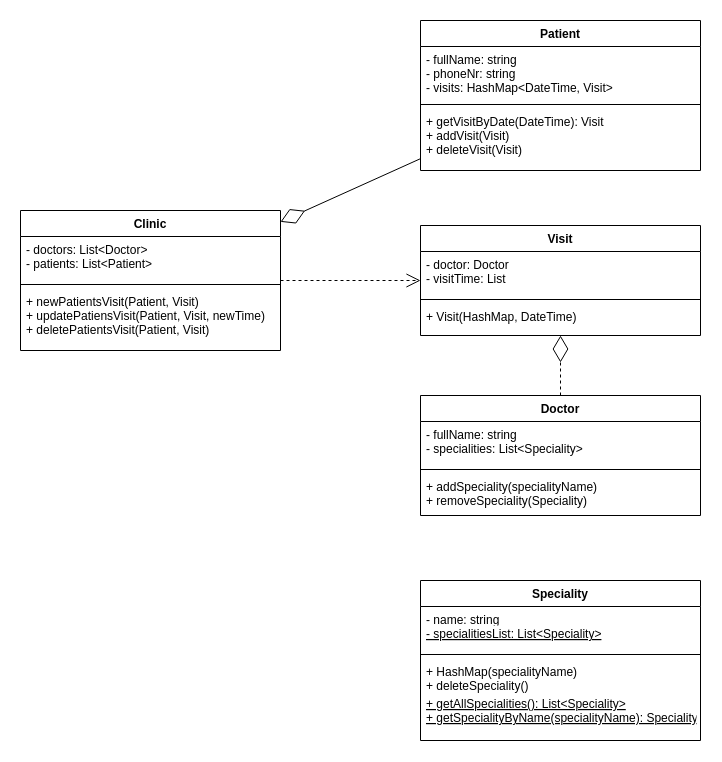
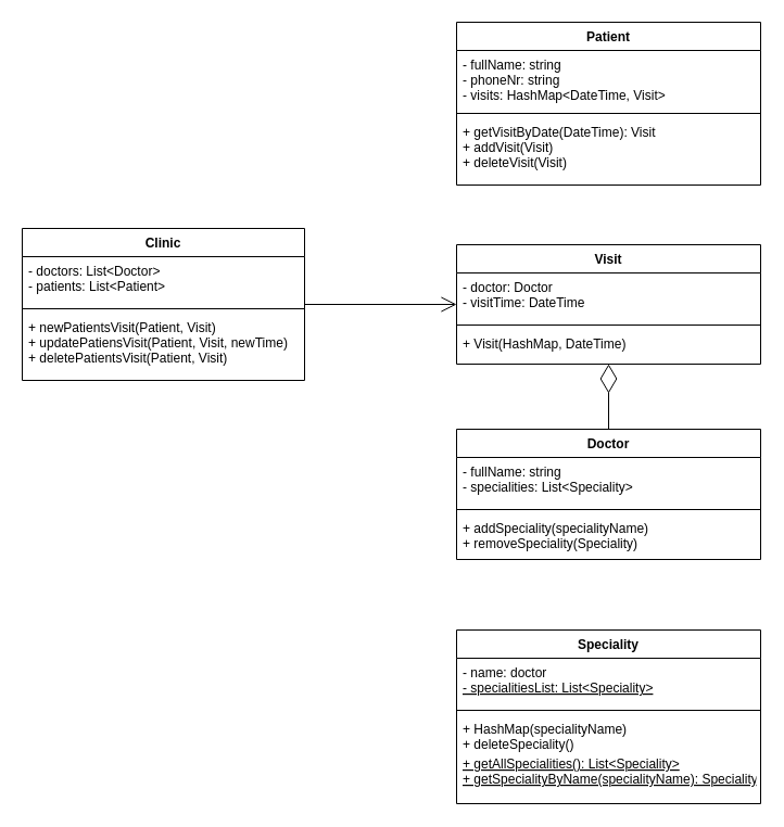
  <mxCell id="0" />
  <mxCell id="1" parent="0" />
  <mxCell id="2" value="Сlinic" style="swimlane;fontStyle=1;align=center;verticalAlign=top;childLayout=stackLayout;horizontal=1;startSize=26;horizontalStack=0;resizeParent=1;resizeParentMax=0;resizeLast=0;collapsible=1;marginBottom=0;" vertex="1" parent="1"><mxGeometry x="20" y="210" width="260" height="140" as="geometry" /></mxCell>
  <mxCell id="3" value="- doctors: List&lt;Doctor&gt;&#10;- patients: List&lt;Patient&gt;" style="text;strokeColor=none;fillColor=none;align=left;verticalAlign=top;spacingLeft=4;spacingRight=4;overflow=hidden;rotatable=0;points=[[0,0.5],[1,0.5]];portConstraint=eastwest;" vertex="1" parent="2"><mxGeometry y="26" width="260" height="44" as="geometry" /></mxCell>
  <mxCell id="4" value="" style="line;strokeWidth=1;fillColor=none;align=left;verticalAlign=middle;spacingTop=-1;spacingLeft=3;spacingRight=3;rotatable=0;labelPosition=right;points=[];portConstraint=eastwest;strokeColor=inherit;" vertex="1" parent="2"><mxGeometry y="70" width="260" height="8" as="geometry" /></mxCell>
  <mxCell id="5" value="+ newPatientsVisit(Patient, Visit)&#10;+ updatePatiensVisit(Patient, Visit, newTime)&#10;+ deletePatientsVisit(Patient, Visit)" style="text;strokeColor=none;fillColor=none;align=left;verticalAlign=top;spacingLeft=4;spacingRight=4;overflow=hidden;rotatable=0;points=[[0,0.5],[1,0.5]];portConstraint=eastwest;" vertex="1" parent="2"><mxGeometry y="78" width="260" height="62" as="geometry" /></mxCell>
  <mxCell id="6" value="Doctor" style="swimlane;fontStyle=1;align=center;verticalAlign=top;childLayout=stackLayout;horizontal=1;startSize=26;horizontalStack=0;resizeParent=1;resizeParentMax=0;resizeLast=0;collapsible=1;marginBottom=0;" vertex="1" parent="1"><mxGeometry x="420" y="395" width="280" height="120" as="geometry" /></mxCell>
  <mxCell id="7" value="- fullName: string&#10;- specialities: List&lt;Speciality&gt;" style="text;strokeColor=none;fillColor=none;align=left;verticalAlign=top;spacingLeft=4;spacingRight=4;overflow=hidden;rotatable=0;points=[[0,0.5],[1,0.5]];portConstraint=eastwest;" vertex="1" parent="6"><mxGeometry y="26" width="280" height="44" as="geometry" /></mxCell>
  <mxCell id="8" value="" style="line;strokeWidth=1;fillColor=none;align=left;verticalAlign=middle;spacingTop=-1;spacingLeft=3;spacingRight=3;rotatable=0;labelPosition=right;points=[];portConstraint=eastwest;strokeColor=inherit;" vertex="1" parent="6"><mxGeometry y="70" width="280" height="8" as="geometry" /></mxCell>
  <mxCell id="9" value="+ addSpeciality(specialityName)&#10;+ removeSpeciality(Speciality)" style="text;strokeColor=none;fillColor=none;align=left;verticalAlign=top;spacingLeft=4;spacingRight=4;overflow=hidden;rotatable=0;points=[[0,0.5],[1,0.5]];portConstraint=eastwest;" vertex="1" parent="6"><mxGeometry y="78" width="280" height="42" as="geometry" /></mxCell>
  <mxCell id="10" value="Patient" style="swimlane;fontStyle=1;align=center;verticalAlign=top;childLayout=stackLayout;horizontal=1;startSize=26;horizontalStack=0;resizeParent=1;resizeParentMax=0;resizeLast=0;collapsible=1;marginBottom=0;" vertex="1" parent="1"><mxGeometry x="420" y="20" width="280" height="150" as="geometry" /></mxCell>
  <mxCell id="11" value="- fullName: string&#10;- phoneNr: string&#10;- visits: HashMap&lt;DateTime, Visit&gt;" style="text;strokeColor=none;fillColor=none;align=left;verticalAlign=top;spacingLeft=4;spacingRight=4;overflow=hidden;rotatable=0;points=[[0,0.5],[1,0.5]];portConstraint=eastwest;" vertex="1" parent="10"><mxGeometry y="26" width="280" height="54" as="geometry" /></mxCell>
  <mxCell id="12" value="" style="line;strokeWidth=1;fillColor=none;align=left;verticalAlign=middle;spacingTop=-1;spacingLeft=3;spacingRight=3;rotatable=0;labelPosition=right;points=[];portConstraint=eastwest;strokeColor=inherit;" vertex="1" parent="10"><mxGeometry y="80" width="280" height="8" as="geometry" /></mxCell>
  <mxCell id="13" value="+ getVisitByDate(DateTime): Visit&#10;+ addVisit(Visit)&#10;+ deleteVisit(Visit)" style="text;strokeColor=none;fillColor=none;align=left;verticalAlign=top;spacingLeft=4;spacingRight=4;overflow=hidden;rotatable=0;points=[[0,0.5],[1,0.5]];portConstraint=eastwest;" vertex="1" parent="10"><mxGeometry y="88" width="280" height="62" as="geometry" /></mxCell>
  <mxCell id="14" value="Visit&#10;    " style="swimlane;fontStyle=1;align=center;verticalAlign=top;childLayout=stackLayout;horizontal=1;startSize=26;horizontalStack=0;resizeParent=1;resizeParentMax=0;resizeLast=0;collapsible=1;marginBottom=0;" vertex="1" parent="1"><mxGeometry x="420" y="225" width="280" height="110" as="geometry" /></mxCell>
- <mxCell id="15" value="- doctor: Doctor&#10;- visitTime: List" style="text;strokeColor=none;fillColor=none;align=left;verticalAlign=top;spacingLeft=4;spacingRight=4;overflow=hidden;rotatable=0;points=[[0,0.5],[1,0.5]];portConstraint=eastwest;" vertex="1" parent="14"><mxGeometry y="26" width="280" height="44" as="geometry" /></mxCell>
+ <mxCell id="15" value="- doctor: Doctor&#10;- visitTime: DateTime" style="text;strokeColor=none;fillColor=none;align=left;verticalAlign=top;spacingLeft=4;spacingRight=4;overflow=hidden;rotatable=0;points=[[0,0.5],[1,0.5]];portConstraint=eastwest;" vertex="1" parent="14"><mxGeometry y="26" width="280" height="44" as="geometry" /></mxCell>
  <mxCell id="16" value="" style="line;strokeWidth=1;fillColor=none;align=left;verticalAlign=middle;spacingTop=-1;spacingLeft=3;spacingRight=3;rotatable=0;labelPosition=right;points=[];portConstraint=eastwest;strokeColor=inherit;" vertex="1" parent="14"><mxGeometry y="70" width="280" height="8" as="geometry" /></mxCell>
  <mxCell id="17" value="+ Visit(HashMap, DateTime)" style="text;strokeColor=none;fillColor=none;align=left;verticalAlign=top;spacingLeft=4;spacingRight=4;overflow=hidden;rotatable=0;points=[[0,0.5],[1,0.5]];portConstraint=eastwest;" vertex="1" parent="14"><mxGeometry y="78" width="280" height="32" as="geometry" /></mxCell>
  <mxCell id="18" value="Speciality" style="swimlane;fontStyle=1;align=center;verticalAlign=top;childLayout=stackLayout;horizontal=1;startSize=26;horizontalStack=0;resizeParent=1;resizeParentMax=0;resizeLast=0;collapsible=1;marginBottom=0;" vertex="1" parent="1"><mxGeometry x="420" y="580" width="280" height="160" as="geometry" /></mxCell>
- <mxCell id="19" value="- name: string" style="text;strokeColor=none;fillColor=none;align=left;verticalAlign=top;spacingLeft=4;spacingRight=4;overflow=hidden;rotatable=0;points=[[0,0.5],[1,0.5]];portConstraint=eastwest;fontStyle=0" vertex="1" parent="18"><mxGeometry y="26" width="280" height="14" as="geometry" /></mxCell>
+ <mxCell id="19" value="- name: doctor" style="text;strokeColor=none;fillColor=none;align=left;verticalAlign=top;spacingLeft=4;spacingRight=4;overflow=hidden;rotatable=0;points=[[0,0.5],[1,0.5]];portConstraint=eastwest;fontStyle=0" vertex="1" parent="18"><mxGeometry y="26" width="280" height="14" as="geometry" /></mxCell>
  <mxCell id="20" value="- specialitiesList: List&lt;Speciality&gt;" style="text;strokeColor=none;fillColor=none;align=left;verticalAlign=top;spacingLeft=4;spacingRight=4;overflow=hidden;rotatable=0;points=[[0,0.5],[1,0.5]];portConstraint=eastwest;fontStyle=4" vertex="1" parent="18"><mxGeometry y="40" width="280" height="30" as="geometry" /></mxCell>
  <mxCell id="21" value="" style="line;strokeWidth=1;fillColor=none;align=left;verticalAlign=middle;spacingTop=-1;spacingLeft=3;spacingRight=3;rotatable=0;labelPosition=right;points=[];portConstraint=eastwest;strokeColor=inherit;" vertex="1" parent="18"><mxGeometry y="70" width="280" height="8" as="geometry" /></mxCell>
  <mxCell id="22" value="+ HashMap(specialityName)&#10;+ deleteSpeciality()" style="text;strokeColor=none;fillColor=none;align=left;verticalAlign=top;spacingLeft=4;spacingRight=4;overflow=hidden;rotatable=0;points=[[0,0.5],[1,0.5]];portConstraint=eastwest;fontStyle=0" vertex="1" parent="18"><mxGeometry y="78" width="280" height="32" as="geometry" /></mxCell>
  <mxCell id="23" value="+ getAllSpecialities(): List&lt;Speciality&gt;&#10;+ getSpecialityByName(specialityName): Speciality" style="text;strokeColor=none;fillColor=none;align=left;verticalAlign=top;spacingLeft=4;spacingRight=4;overflow=hidden;rotatable=0;points=[[0,0.5],[1,0.5]];portConstraint=eastwest;fontStyle=4" vertex="1" parent="18"><mxGeometry y="110" width="280" height="50" as="geometry" /></mxCell>
- <mxCell id="24" value="" style="endArrow=diamondThin;endFill=0;endSize=24;html=1;rounded=0;" edge="1" parent="1" source="10" target="2"><mxGeometry width="160" relative="1" as="geometry"><mxPoint x="430" y="430" as="sourcePoint" /><mxPoint x="590" y="430" as="targetPoint" /></mxGeometry></mxCell>
- <mxCell id="25" value="" style="endArrow=open;endFill=1;endSize=12;html=1;rounded=0;dashed=1;" edge="1" parent="1" source="2" target="14"><mxGeometry width="160" relative="1" as="geometry"><mxPoint x="430" y="430" as="sourcePoint" /><mxPoint x="590" y="430" as="targetPoint" /></mxGeometry></mxCell>
- <mxCell id="26" value="" style="endArrow=diamondThin;endFill=0;endSize=24;html=1;rounded=0;dashed=1;" edge="1" parent="1" source="6" target="14"><mxGeometry width="160" relative="1" as="geometry"><mxPoint x="570" y="235" as="sourcePoint" /><mxPoint x="570" y="180" as="targetPoint" /></mxGeometry></mxCell>
+ <mxCell id="25" value="" style="endArrow=open;endFill=1;endSize=12;html=1;rounded=0;" edge="1" parent="1" source="2" target="14"><mxGeometry width="160" relative="1" as="geometry"><mxPoint x="430" y="430" as="sourcePoint" /><mxPoint x="590" y="430" as="targetPoint" /></mxGeometry></mxCell>
+ <mxCell id="26" value="" style="endArrow=diamondThin;endFill=0;endSize=24;html=1;rounded=0;" edge="1" parent="1" source="6" target="14"><mxGeometry width="160" relative="1" as="geometry"><mxPoint x="570" y="235" as="sourcePoint" /><mxPoint x="570" y="180" as="targetPoint" /></mxGeometry></mxCell>
